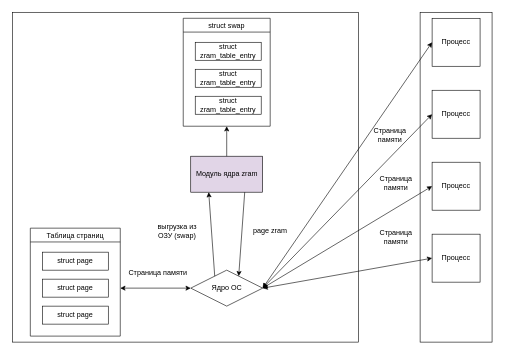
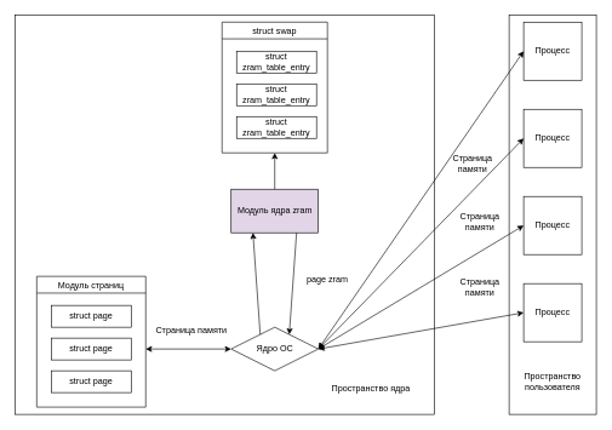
  <mxCell id="0" />
  <mxCell id="1" parent="0" />
  <mxCell id="2" value="Модуль ядра zram" style="rounded=0;whiteSpace=wrap;html=1;fillColor=#e1d5e7;" parent="1" vertex="1"><mxGeometry x="317.5" y="260" width="120" height="60" as="geometry" /></mxCell>
  <mxCell id="3" value="Ядро ОС" style="rhombus;whiteSpace=wrap;html=1;fillColor=default;" parent="1" vertex="1"><mxGeometry x="317.5" y="450" width="120" height="60" as="geometry" /></mxCell>
  <mxCell id="4" value="Процесс" style="whiteSpace=wrap;html=1;aspect=fixed;fillColor=default;" parent="1" vertex="1"><mxGeometry x="720" y="270" width="80" height="80" as="geometry" /></mxCell>
  <mxCell id="5" value="Страница &lt;br&gt;памяти" style="text;html=1;strokeColor=none;fillColor=none;align=center;verticalAlign=middle;whiteSpace=wrap;rounded=0;" parent="1" vertex="1"><mxGeometry x="630" y="290" width="60" height="30" as="geometry" /></mxCell>
  <mxCell id="6" value="" style="endArrow=classic;html=1;rounded=0;entryX=0;entryY=0.5;entryDx=0;entryDy=0;startArrow=classic;startFill=1;" parent="1" target="3" edge="1"><mxGeometry width="50" height="50" relative="1" as="geometry"><mxPoint x="200" y="480" as="sourcePoint" /><mxPoint x="330" y="350" as="targetPoint" /></mxGeometry></mxCell>
  <mxCell id="7" value="Страница памяти" style="text;html=1;strokeColor=none;fillColor=none;align=center;verticalAlign=middle;whiteSpace=wrap;rounded=0;" parent="1" vertex="1"><mxGeometry x="207.5" y="440" width="110" height="30" as="geometry" /></mxCell>
+ <mxCell id="8" value="Пространство ядра" style="text;html=1;strokeColor=none;fillColor=none;align=center;verticalAlign=middle;whiteSpace=wrap;rounded=0;" parent="1" vertex="1"><mxGeometry x="450" y="520" width="120" height="30" as="geometry" /></mxCell>
+ <mxCell id="9" value="Пространство пользователя" style="text;html=1;strokeColor=none;fillColor=none;align=center;verticalAlign=middle;whiteSpace=wrap;rounded=0;" parent="1" vertex="1"><mxGeometry x="700" y="510" width="120" height="30" as="geometry" /></mxCell>
  <mxCell id="10" value="Процесс" style="whiteSpace=wrap;html=1;aspect=fixed;fillColor=default;" parent="1" vertex="1"><mxGeometry x="720" y="150" width="80" height="80" as="geometry" /></mxCell>
  <mxCell id="11" value="Процесс" style="whiteSpace=wrap;html=1;aspect=fixed;fillColor=default;" parent="1" vertex="1"><mxGeometry x="720" y="390" width="80" height="80" as="geometry" /></mxCell>
  <mxCell id="12" value="" style="endArrow=classic;html=1;rounded=0;entryX=0;entryY=0.5;entryDx=0;entryDy=0;exitX=1;exitY=0.5;exitDx=0;exitDy=0;startArrow=classic;startFill=1;" parent="1" source="3" target="11" edge="1"><mxGeometry width="50" height="50" relative="1" as="geometry"><mxPoint x="280" y="400" as="sourcePoint" /><mxPoint x="330" y="350" as="targetPoint" /></mxGeometry></mxCell>
  <mxCell id="13" value="Страница &lt;br&gt;памяти" style="text;html=1;strokeColor=none;fillColor=none;align=center;verticalAlign=middle;whiteSpace=wrap;rounded=0;" parent="1" vertex="1"><mxGeometry x="630" y="380" width="60" height="30" as="geometry" /></mxCell>
  <mxCell id="14" value="" style="endArrow=classic;html=1;rounded=0;exitX=0.5;exitY=0;exitDx=0;exitDy=0;entryX=0.5;entryY=1;entryDx=0;entryDy=0;" edge="1" parent="1" source="2"><mxGeometry width="50" height="50" relative="1" as="geometry"><mxPoint x="450" y="200" as="sourcePoint" /><mxPoint x="377.5" y="210" as="targetPoint" /></mxGeometry></mxCell>
  <mxCell id="15" value="struct swap" style="swimlane;fillColor=none;fontStyle=0" vertex="1" parent="1"><mxGeometry x="305" y="30" width="145" height="180" as="geometry" /></mxCell>
  <mxCell id="16" value="struct zram_table_entry" style="rounded=0;whiteSpace=wrap;html=1;fillColor=none;" vertex="1" parent="15"><mxGeometry x="20" y="40" width="110" height="30" as="geometry" /></mxCell>
  <mxCell id="17" value="struct zram_table_entry" style="rounded=0;whiteSpace=wrap;html=1;fillColor=none;" vertex="1" parent="15"><mxGeometry x="20" y="85" width="110" height="30" as="geometry" /></mxCell>
  <mxCell id="18" value="struct zram_table_entry" style="rounded=0;whiteSpace=wrap;html=1;fillColor=none;" vertex="1" parent="15"><mxGeometry x="20" y="130" width="110" height="30" as="geometry" /></mxCell>
- <mxCell id="19" value="Таблица страниц" style="swimlane;fillColor=none;fontStyle=0" vertex="1" parent="1"><mxGeometry x="50" y="380" width="150" height="180" as="geometry" /></mxCell>
+ <mxCell id="19" value="Модуль страниц" style="swimlane;fillColor=none;fontStyle=0" vertex="1" parent="1"><mxGeometry x="50" y="380" width="150" height="180" as="geometry" /></mxCell>
  <mxCell id="20" value="struct page" style="rounded=0;whiteSpace=wrap;html=1;fillColor=none;" vertex="1" parent="19"><mxGeometry x="20" y="40" width="110" height="30" as="geometry" /></mxCell>
  <mxCell id="21" value="struct page" style="rounded=0;whiteSpace=wrap;html=1;fillColor=none;" vertex="1" parent="19"><mxGeometry x="20" y="85" width="110" height="30" as="geometry" /></mxCell>
  <mxCell id="22" value="struct page" style="rounded=0;whiteSpace=wrap;html=1;fillColor=none;" vertex="1" parent="19"><mxGeometry x="20" y="130" width="110" height="30" as="geometry" /></mxCell>
  <mxCell id="23" value="page zram" style="text;html=1;strokeColor=none;fillColor=none;align=center;verticalAlign=middle;whiteSpace=wrap;rounded=0;" vertex="1" parent="1"><mxGeometry x="420" y="370" width="60" height="30" as="geometry" /></mxCell>
  <mxCell id="24" value="" style="endArrow=classic;html=1;rounded=0;exitX=0.25;exitY=0;exitDx=0;exitDy=0;entryX=0.25;entryY=1;entryDx=0;entryDy=0;" edge="1" parent="1" source="3" target="2"><mxGeometry width="50" height="50" relative="1" as="geometry"><mxPoint x="450" y="320" as="sourcePoint" /><mxPoint x="500" y="270" as="targetPoint" /></mxGeometry></mxCell>
  <mxCell id="25" value="" style="endArrow=classic;html=1;rounded=0;exitX=0.75;exitY=1;exitDx=0;exitDy=0;entryX=0.75;entryY=0;entryDx=0;entryDy=0;" edge="1" parent="1" source="2" target="3"><mxGeometry width="50" height="50" relative="1" as="geometry"><mxPoint x="450" y="320" as="sourcePoint" /><mxPoint x="500" y="270" as="targetPoint" /></mxGeometry></mxCell>
- <mxCell id="26" value="выгрузка из ОЗУ (swap)" style="text;html=1;strokeColor=none;fillColor=none;align=center;verticalAlign=middle;whiteSpace=wrap;rounded=0;" vertex="1" parent="1"><mxGeometry x="260" y="370" width="70" height="30" as="geometry" /></mxCell>
  <mxCell id="27" value="Процесс" style="whiteSpace=wrap;html=1;aspect=fixed;fillColor=default;" vertex="1" parent="1"><mxGeometry x="720" y="30" width="80" height="80" as="geometry" /></mxCell>
  <mxCell id="28" value="" style="endArrow=classic;startArrow=classic;html=1;rounded=0;exitX=1;exitY=0.5;exitDx=0;exitDy=0;entryX=0;entryY=0.5;entryDx=0;entryDy=0;" edge="1" parent="1" source="3" target="4"><mxGeometry width="50" height="50" relative="1" as="geometry"><mxPoint x="450" y="320" as="sourcePoint" /><mxPoint x="500" y="270" as="targetPoint" /></mxGeometry></mxCell>
  <mxCell id="29" value="" style="endArrow=classic;startArrow=classic;html=1;rounded=0;exitX=1;exitY=0.5;exitDx=0;exitDy=0;entryX=0;entryY=0.5;entryDx=0;entryDy=0;" edge="1" parent="1" source="3" target="10"><mxGeometry width="50" height="50" relative="1" as="geometry"><mxPoint x="450" y="320" as="sourcePoint" /><mxPoint x="500" y="270" as="targetPoint" /></mxGeometry></mxCell>
  <mxCell id="30" value="" style="endArrow=classic;startArrow=classic;html=1;rounded=0;exitX=1;exitY=0.5;exitDx=0;exitDy=0;entryX=0;entryY=0.5;entryDx=0;entryDy=0;" edge="1" parent="1" source="3" target="27"><mxGeometry width="50" height="50" relative="1" as="geometry"><mxPoint x="450" y="320" as="sourcePoint" /><mxPoint x="500" y="270" as="targetPoint" /></mxGeometry></mxCell>
  <mxCell id="31" value="Страница &lt;br&gt;памяти" style="text;html=1;strokeColor=none;fillColor=none;align=center;verticalAlign=middle;whiteSpace=wrap;rounded=0;" vertex="1" parent="1"><mxGeometry x="620" y="210" width="60" height="30" as="geometry" /></mxCell>
  <mxCell id="32" value="" style="rounded=0;whiteSpace=wrap;html=1;fillColor=none;" vertex="1" parent="1"><mxGeometry x="20" y="20" width="577.5" height="550" as="geometry" /></mxCell>
  <mxCell id="33" value="" style="rounded=0;whiteSpace=wrap;html=1;fillColor=none;" vertex="1" parent="1"><mxGeometry x="700" y="20" width="120" height="550" as="geometry" /></mxCell>
